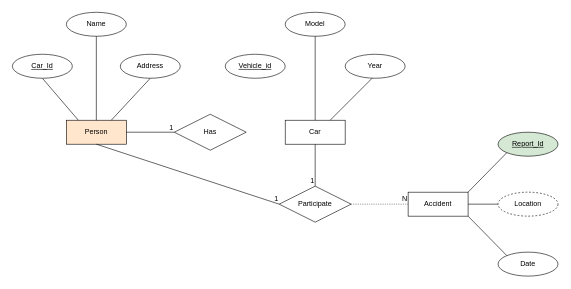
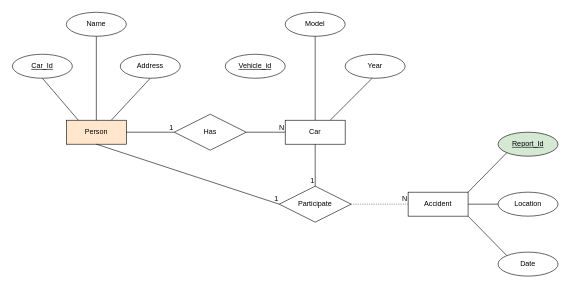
  <mxCell id="0" />
  <mxCell id="1" parent="0" />
  <mxCell id="2" value="Person" style="whiteSpace=wrap;html=1;align=center;strokeWidth=1;fillColor=#ffe6cc;" vertex="1" parent="1"><mxGeometry x="110" y="200" width="100" height="40" as="geometry" /></mxCell>
  <mxCell id="3" value="Name" style="ellipse;whiteSpace=wrap;html=1;align=center;strokeWidth=1;" vertex="1" parent="1"><mxGeometry x="110" y="20" width="100" height="40" as="geometry" /></mxCell>
  <mxCell id="4" value="Address" style="ellipse;whiteSpace=wrap;html=1;align=center;strokeWidth=1;" vertex="1" parent="1"><mxGeometry x="200" y="90" width="100" height="40" as="geometry" /></mxCell>
  <mxCell id="5" value="" style="endArrow=none;html=1;rounded=0;exitX=0.5;exitY=1;exitDx=0;exitDy=0;entryX=0.2;entryY=0;entryDx=0;entryDy=0;entryPerimeter=0;strokeWidth=1;" edge="1" parent="1" target="2"><mxGeometry relative="1" as="geometry"><mxPoint x="70" y="130" as="sourcePoint" /><mxPoint x="230" y="150" as="targetPoint" /></mxGeometry></mxCell>
  <mxCell id="6" value="" style="endArrow=none;html=1;rounded=0;exitX=0.75;exitY=0;exitDx=0;exitDy=0;entryX=0.5;entryY=1;entryDx=0;entryDy=0;strokeWidth=1;" edge="1" parent="1" source="2" target="4"><mxGeometry relative="1" as="geometry"><mxPoint x="220" y="210" as="sourcePoint" /><mxPoint x="380" y="210" as="targetPoint" /></mxGeometry></mxCell>
  <mxCell id="7" value="" style="endArrow=none;html=1;rounded=0;exitX=0.5;exitY=0;exitDx=0;exitDy=0;entryX=0.5;entryY=1;entryDx=0;entryDy=0;strokeWidth=1;" edge="1" parent="1" source="2" target="3"><mxGeometry relative="1" as="geometry"><mxPoint x="140" y="160" as="sourcePoint" /><mxPoint x="300" y="160" as="targetPoint" /></mxGeometry></mxCell>
  <mxCell id="8" value="Car_Id" style="ellipse;whiteSpace=wrap;html=1;align=center;fontStyle=4;strokeWidth=1;" vertex="1" parent="1"><mxGeometry x="20" y="90" width="100" height="40" as="geometry" /></mxCell>
  <mxCell id="9" value="Car" style="whiteSpace=wrap;html=1;align=center;" vertex="1" parent="1"><mxGeometry x="475" y="200" width="100" height="40" as="geometry" /></mxCell>
  <mxCell id="10" value="Year" style="ellipse;whiteSpace=wrap;html=1;align=center;" vertex="1" parent="1"><mxGeometry x="575" y="90" width="100" height="40" as="geometry" /></mxCell>
  <mxCell id="11" value="&lt;u&gt;Vehicle_id&lt;/u&gt;" style="ellipse;whiteSpace=wrap;html=1;align=center;" vertex="1" parent="1"><mxGeometry x="375" y="90" width="100" height="40" as="geometry" /></mxCell>
  <mxCell id="12" value="Model" style="ellipse;whiteSpace=wrap;html=1;align=center;" vertex="1" parent="1"><mxGeometry x="475" y="20" width="100" height="40" as="geometry" /></mxCell>
  <mxCell id="13" value="" style="endArrow=none;html=1;rounded=0;entryX=0.75;entryY=0;entryDx=0;entryDy=0;" edge="1" parent="1" target="9"><mxGeometry relative="1" as="geometry"><mxPoint x="620" y="130" as="sourcePoint" /><mxPoint x="685.36" y="165.86" as="targetPoint" /></mxGeometry></mxCell>
  <mxCell id="14" value="" style="endArrow=none;html=1;rounded=0;exitX=0.5;exitY=1;exitDx=0;exitDy=0;entryX=0.5;entryY=0;entryDx=0;entryDy=0;" edge="1" parent="1" source="12" target="9"><mxGeometry relative="1" as="geometry"><mxPoint x="520" y="89" as="sourcePoint" /><mxPoint x="680" y="89" as="targetPoint" /></mxGeometry></mxCell>
  <mxCell id="15" value="Has" style="shape=rhombus;perimeter=rhombusPerimeter;whiteSpace=wrap;html=1;align=center;" vertex="1" parent="1"><mxGeometry x="290" y="190" width="120" height="60" as="geometry" /></mxCell>
  <mxCell id="16" value="Participate" style="shape=rhombus;perimeter=rhombusPerimeter;whiteSpace=wrap;html=1;align=center;" vertex="1" parent="1"><mxGeometry x="465" y="310" width="120" height="60" as="geometry" /></mxCell>
  <mxCell id="17" value="" style="endArrow=none;html=1;rounded=0;exitX=1;exitY=0.5;exitDx=0;exitDy=0;entryX=0;entryY=0.5;entryDx=0;entryDy=0;" edge="1" parent="1" source="2" target="15"><mxGeometry relative="1" as="geometry"><mxPoint x="220" y="210" as="sourcePoint" /><mxPoint x="380" y="210" as="targetPoint" /></mxGeometry></mxCell>
  <mxCell id="18" value="1" style="resizable=0;html=1;whiteSpace=wrap;align=right;verticalAlign=bottom;" connectable="0" vertex="1" parent="17"><mxGeometry x="1" relative="1" as="geometry" /></mxCell>
+ <mxCell id="19" value="" style="endArrow=none;html=1;rounded=0;exitX=1;exitY=0.5;exitDx=0;exitDy=0;entryX=0;entryY=0.5;entryDx=0;entryDy=0;" edge="1" parent="1" source="15" target="9"><mxGeometry relative="1" as="geometry"><mxPoint x="410" y="260" as="sourcePoint" /><mxPoint x="570" y="260" as="targetPoint" /></mxGeometry></mxCell>
+ <mxCell id="20" value="N" style="resizable=0;html=1;whiteSpace=wrap;align=right;verticalAlign=bottom;" connectable="0" vertex="1" parent="19"><mxGeometry x="1" relative="1" as="geometry" /></mxCell>
  <mxCell id="21" value="Accident" style="whiteSpace=wrap;html=1;align=center;" vertex="1" parent="1"><mxGeometry x="680" y="320" width="100" height="40" as="geometry" /></mxCell>
  <mxCell id="22" value="Report_Id" style="ellipse;whiteSpace=wrap;html=1;align=center;fontStyle=4;fillColor=#d5e8d4;" vertex="1" parent="1"><mxGeometry x="830" y="220" width="100" height="40" as="geometry" /></mxCell>
  <mxCell id="23" value="Date" style="ellipse;whiteSpace=wrap;html=1;align=center;" vertex="1" parent="1"><mxGeometry x="830" y="420" width="100" height="40" as="geometry" /></mxCell>
- <mxCell id="24" value="Location" style="ellipse;whiteSpace=wrap;html=1;align=center;dashed=1;" vertex="1" parent="1"><mxGeometry x="830" y="320" width="100" height="40" as="geometry" /></mxCell>
+ <mxCell id="24" value="Location" style="ellipse;whiteSpace=wrap;html=1;align=center;" vertex="1" parent="1"><mxGeometry x="830" y="320" width="100" height="40" as="geometry" /></mxCell>
  <mxCell id="25" value="" style="endArrow=none;html=1;rounded=0;exitX=1;exitY=1;exitDx=0;exitDy=0;entryX=0;entryY=0;entryDx=0;entryDy=0;" edge="1" parent="1" source="21" target="23"><mxGeometry relative="1" as="geometry"><mxPoint x="780" y="380" as="sourcePoint" /><mxPoint x="850" y="420" as="targetPoint" /></mxGeometry></mxCell>
  <mxCell id="26" value="" style="endArrow=none;html=1;rounded=0;exitX=1;exitY=0.5;exitDx=0;exitDy=0;entryX=0;entryY=0.5;entryDx=0;entryDy=0;" edge="1" parent="1" source="21" target="24"><mxGeometry relative="1" as="geometry"><mxPoint x="790" y="380" as="sourcePoint" /><mxPoint x="950" y="380" as="targetPoint" /></mxGeometry></mxCell>
  <mxCell id="27" value="" style="endArrow=none;html=1;rounded=0;exitX=1;exitY=0;exitDx=0;exitDy=0;entryX=0;entryY=1;entryDx=0;entryDy=0;" edge="1" parent="1" source="21" target="22"><mxGeometry relative="1" as="geometry"><mxPoint x="770" y="290" as="sourcePoint" /><mxPoint x="930" y="290" as="targetPoint" /></mxGeometry></mxCell>
  <mxCell id="28" value="" style="endArrow=none;html=1;rounded=0;dashed=1;dashPattern=1 2;exitX=1;exitY=0.5;exitDx=0;exitDy=0;entryX=0;entryY=0.5;entryDx=0;entryDy=0;" edge="1" parent="1" source="16" target="21"><mxGeometry relative="1" as="geometry"><mxPoint x="570" y="420" as="sourcePoint" /><mxPoint x="730" y="420" as="targetPoint" /></mxGeometry></mxCell>
  <mxCell id="29" value="N" style="resizable=0;html=1;whiteSpace=wrap;align=right;verticalAlign=bottom;" connectable="0" vertex="1" parent="28"><mxGeometry x="1" relative="1" as="geometry" /></mxCell>
  <mxCell id="30" value="" style="endArrow=none;html=1;rounded=0;exitX=0.5;exitY=1;exitDx=0;exitDy=0;entryX=0;entryY=0.5;entryDx=0;entryDy=0;" edge="1" parent="1" source="2" target="16"><mxGeometry relative="1" as="geometry"><mxPoint x="450" y="310" as="sourcePoint" /><mxPoint x="610" y="310" as="targetPoint" /></mxGeometry></mxCell>
  <mxCell id="31" value="1" style="resizable=0;html=1;whiteSpace=wrap;align=right;verticalAlign=bottom;" connectable="0" vertex="1" parent="30"><mxGeometry x="1" relative="1" as="geometry" /></mxCell>
  <mxCell id="32" value="" style="endArrow=none;html=1;rounded=0;exitX=0.5;exitY=1;exitDx=0;exitDy=0;entryX=0.5;entryY=0;entryDx=0;entryDy=0;" edge="1" parent="1" source="9" target="16"><mxGeometry relative="1" as="geometry"><mxPoint x="530" y="260" as="sourcePoint" /><mxPoint x="690" y="260" as="targetPoint" /></mxGeometry></mxCell>
  <mxCell id="33" value="1" style="resizable=0;html=1;whiteSpace=wrap;align=right;verticalAlign=bottom;" connectable="0" vertex="1" parent="32"><mxGeometry x="1" relative="1" as="geometry" /></mxCell>
